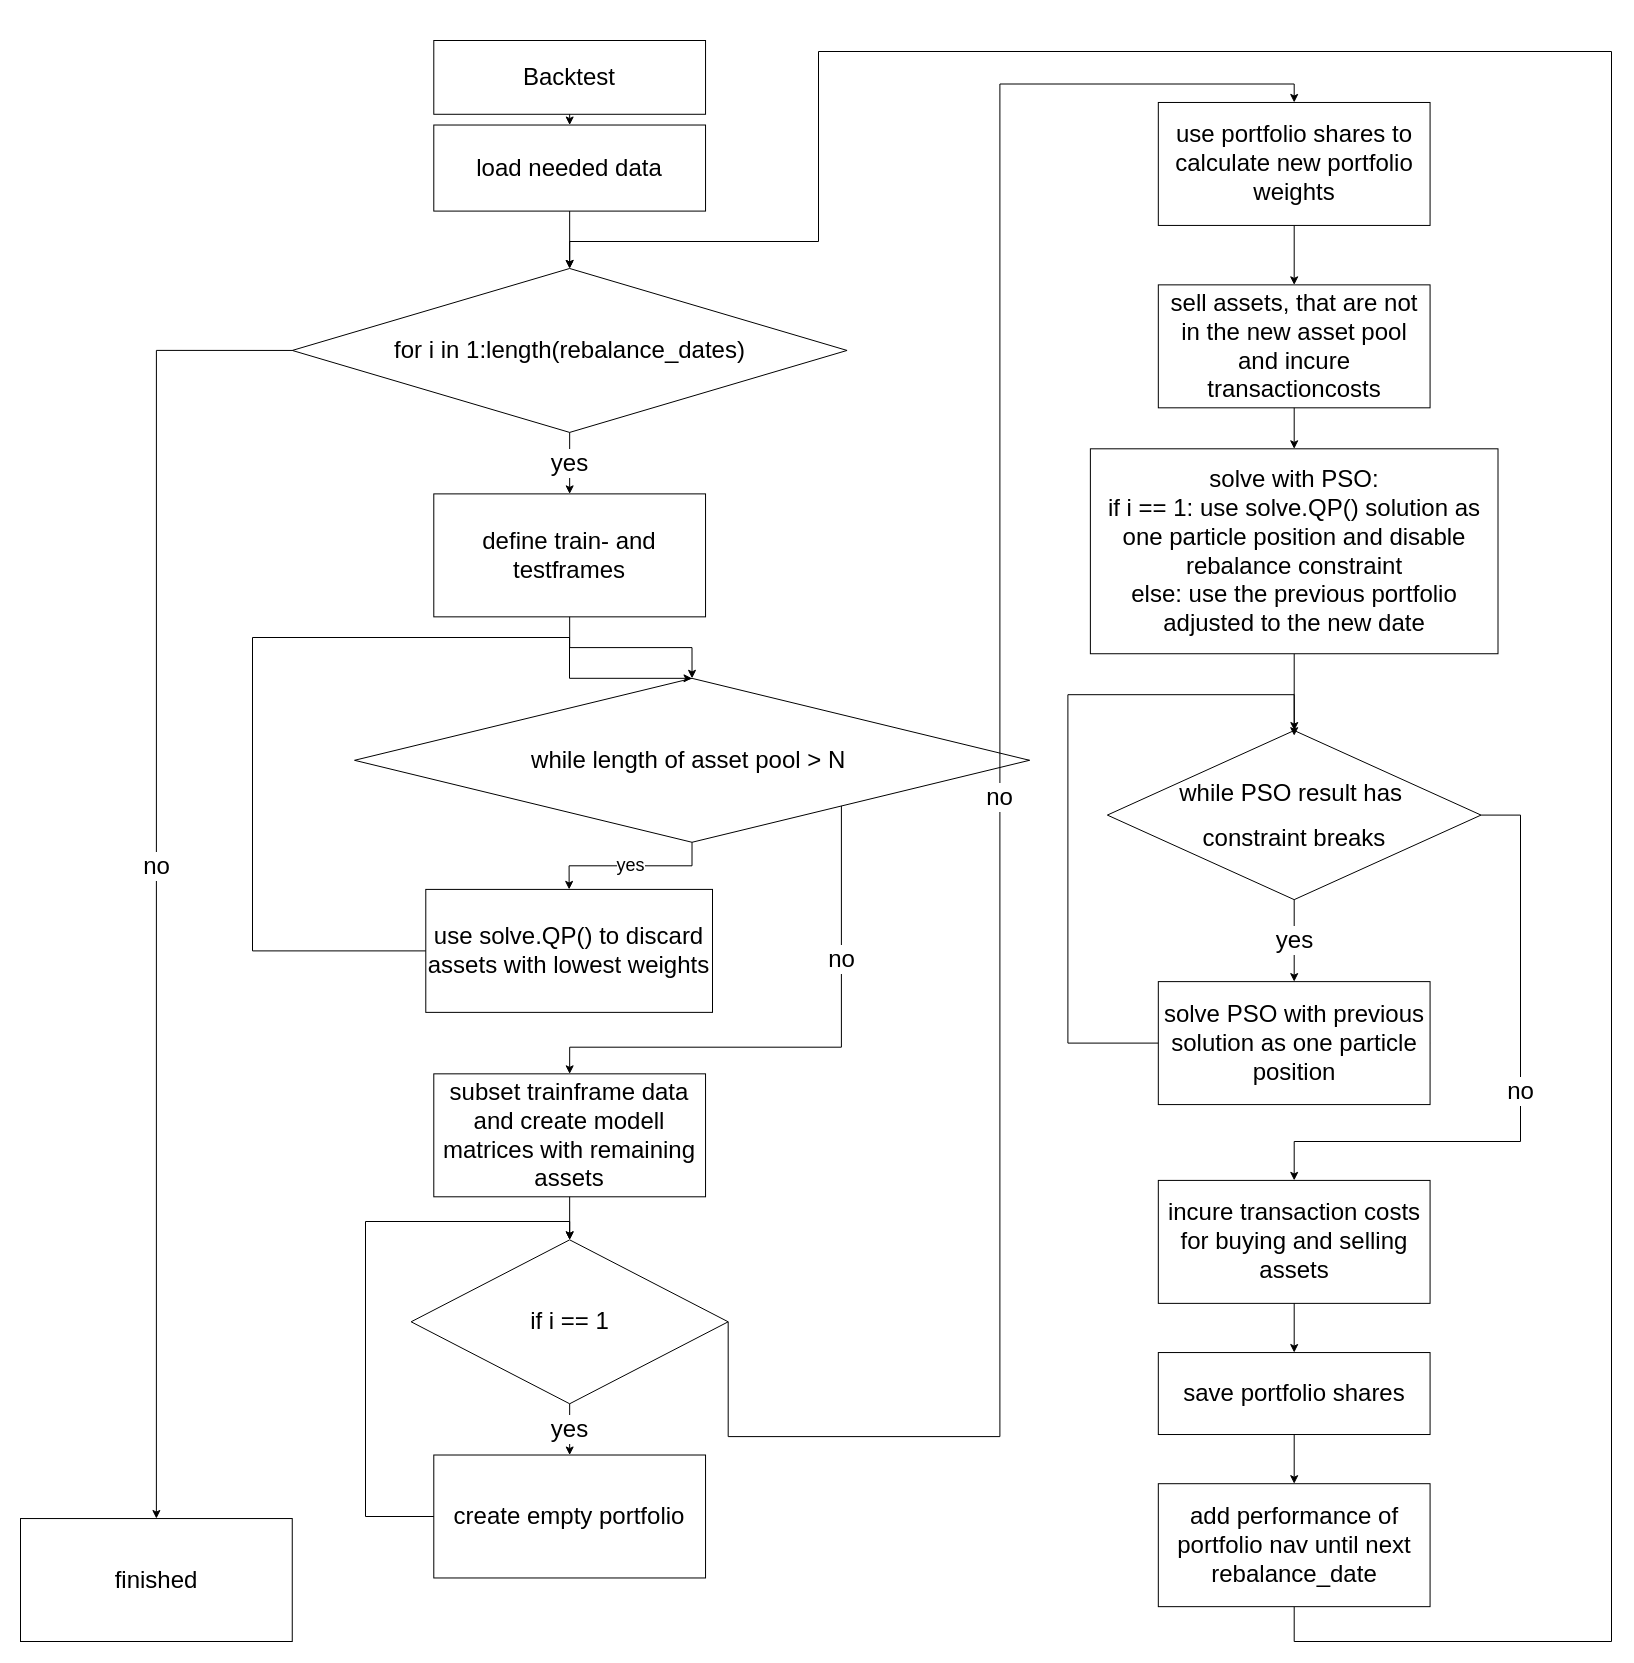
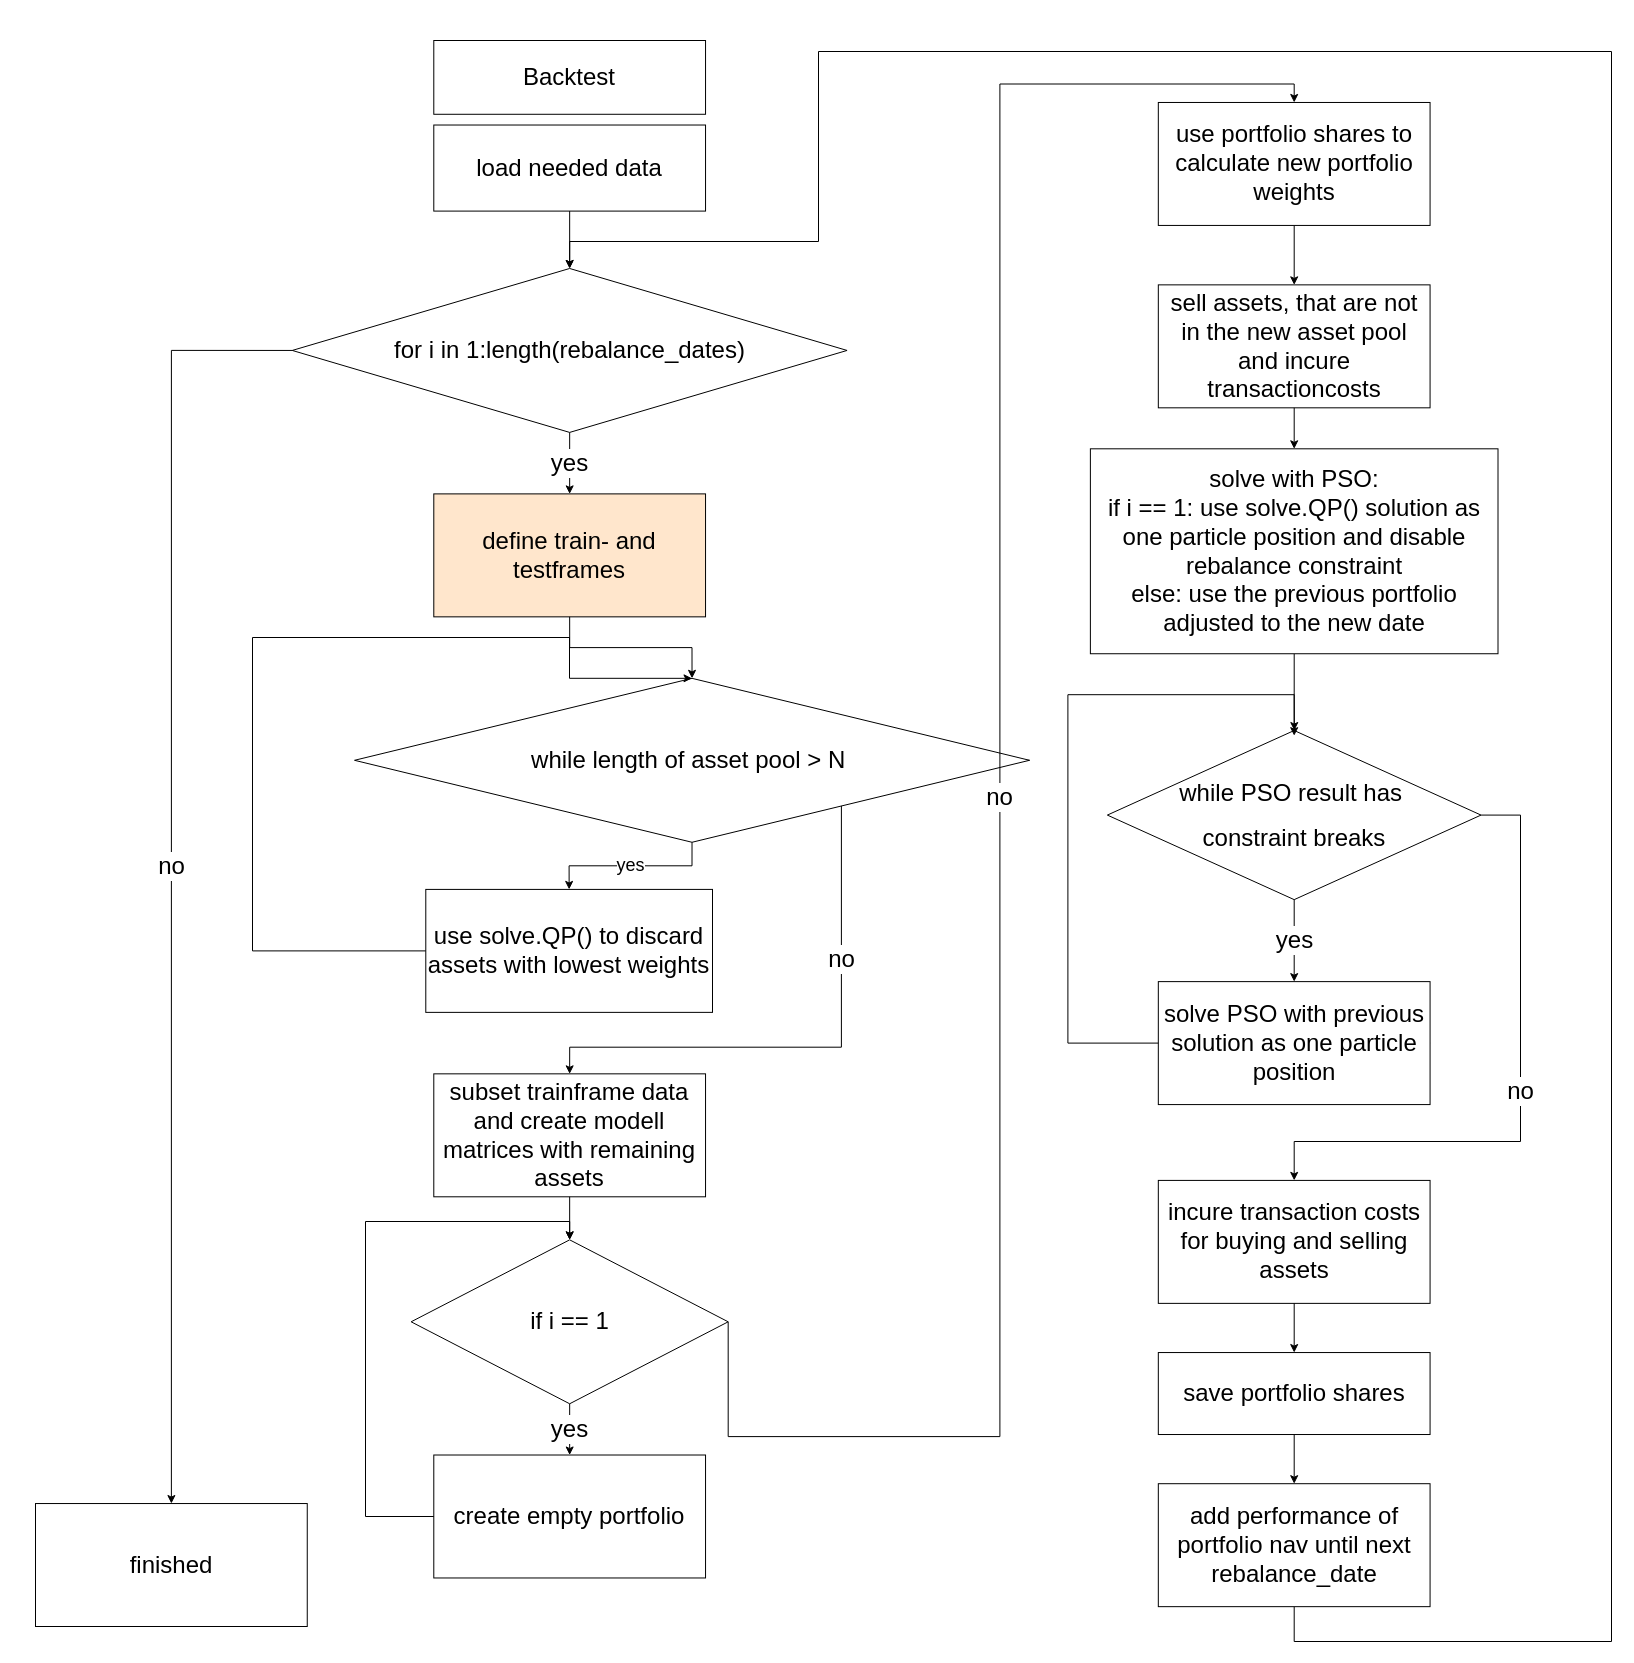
  <mxCell id="0" />
  <mxCell id="1" parent="0" />
  <mxCell id="2" value="" style="group" parent="1" vertex="1" connectable="0"><mxGeometry x="20" y="20" width="1592" height="1621" as="geometry" /></mxCell>
  <mxCell id="3" value="&lt;h1&gt;&lt;span style=&quot;font-weight: normal&quot;&gt;Backtest&lt;/span&gt;&lt;/h1&gt;" style="whiteSpace=wrap;html=1;" parent="2" vertex="1"><mxGeometry x="413.286" y="20" width="271.75" height="73.775" as="geometry" /></mxCell>
  <mxCell id="4" value="&lt;h1&gt;&lt;span style=&quot;font-weight: normal&quot;&gt;load needed data&lt;/span&gt;&lt;/h1&gt;" style="whiteSpace=wrap;html=1;" parent="2" vertex="1"><mxGeometry x="413.286" y="104.515" width="271.75" height="86.071" as="geometry" /></mxCell>
- <mxCell id="5" style="edgeStyle=orthogonalEdgeStyle;rounded=0;orthogonalLoop=1;jettySize=auto;html=1;exitX=0.5;exitY=1;exitDx=0;exitDy=0;entryX=0.5;entryY=0;entryDx=0;entryDy=0;" parent="2" source="3" target="4" edge="1"><mxGeometry relative="1" as="geometry" /></mxCell>
  <mxCell id="6" value="&lt;h1&gt;&lt;span style=&quot;font-weight: normal&quot;&gt;for i in 1:length(rebalance_dates)&lt;/span&gt;&lt;/h1&gt;" style="rhombus;whiteSpace=wrap;html=1;" parent="2" vertex="1"><mxGeometry x="271.75" y="247.966" width="554.822" height="163.944" as="geometry" /></mxCell>
  <mxCell id="7" style="edgeStyle=orthogonalEdgeStyle;rounded=0;orthogonalLoop=1;jettySize=auto;html=1;exitX=0.5;exitY=1;exitDx=0;exitDy=0;entryX=0.5;entryY=0;entryDx=0;entryDy=0;" parent="2" source="4" target="6" edge="1"><mxGeometry relative="1" as="geometry" /></mxCell>
- <mxCell id="8" value="&lt;h1&gt;&lt;span style=&quot;font-weight: normal&quot;&gt;define train- and testframes&lt;/span&gt;&lt;/h1&gt;" style="whiteSpace=wrap;html=1;" parent="2" vertex="1"><mxGeometry x="413.286" y="473.389" width="271.75" height="122.958" as="geometry" /></mxCell>
+ <mxCell id="8" value="&lt;h1&gt;&lt;span style=&quot;font-weight: normal&quot;&gt;define train- and testframes&lt;/span&gt;&lt;/h1&gt;" style="whiteSpace=wrap;html=1;fillColor=#ffe6cc;" parent="2" vertex="1"><mxGeometry x="413.286" y="473.389" width="271.75" height="122.958" as="geometry" /></mxCell>
  <mxCell id="9" value="&lt;font style=&quot;font-size: 24px&quot;&gt;yes&lt;/font&gt;" style="edgeStyle=orthogonalEdgeStyle;rounded=0;orthogonalLoop=1;jettySize=auto;html=1;exitX=0.5;exitY=1;exitDx=0;exitDy=0;entryX=0.5;entryY=0;entryDx=0;entryDy=0;" parent="2" source="6" target="8" edge="1"><mxGeometry relative="1" as="geometry" /></mxCell>
  <mxCell id="10" value="&lt;h1&gt;&lt;span style=&quot;font-weight: normal&quot;&gt;subset trainframe data and create modell matrices with remaining assets&lt;/span&gt;&lt;/h1&gt;" style="whiteSpace=wrap;html=1;" parent="2" vertex="1"><mxGeometry x="413.286" y="1053.343" width="271.75" height="122.958" as="geometry" /></mxCell>
  <mxCell id="11" value="&lt;font style=&quot;font-size: 24px&quot;&gt;no&lt;/font&gt;" style="edgeStyle=orthogonalEdgeStyle;rounded=0;orthogonalLoop=1;jettySize=auto;html=1;exitX=1;exitY=0.5;exitDx=0;exitDy=0;entryX=0.5;entryY=0;entryDx=0;entryDy=0;" parent="2" source="12" target="10" edge="1"><mxGeometry relative="1" as="geometry"><Array as="points"><mxPoint x="820.91" y="739.799" /><mxPoint x="820.91" y="1026.702" /><mxPoint x="549.161" y="1026.702" /></Array></mxGeometry></mxCell>
  <mxCell id="12" value="&lt;h1&gt;&lt;span style=&quot;font-weight: normal&quot;&gt;while length of asset pool &amp;gt; N&amp;nbsp;&lt;/span&gt;&lt;/h1&gt;" style="rhombus;whiteSpace=wrap;html=1;" parent="2" vertex="1"><mxGeometry x="334.026" y="657.827" width="675" height="163.944" as="geometry" /></mxCell>
  <mxCell id="13" style="edgeStyle=orthogonalEdgeStyle;rounded=0;orthogonalLoop=1;jettySize=auto;html=1;exitX=0.5;exitY=1;exitDx=0;exitDy=0;entryX=0.5;entryY=0;entryDx=0;entryDy=0;" parent="2" source="8" target="12" edge="1"><mxGeometry relative="1" as="geometry" /></mxCell>
  <mxCell id="14" style="edgeStyle=orthogonalEdgeStyle;rounded=0;orthogonalLoop=1;jettySize=auto;html=1;exitX=1;exitY=0.5;exitDx=0;exitDy=0;entryX=0.5;entryY=0;entryDx=0;entryDy=0;entryPerimeter=0;" parent="2" source="15" target="12" edge="1"><mxGeometry relative="1" as="geometry"><mxPoint x="549.161" y="637.334" as="targetPoint" /><Array as="points"><mxPoint x="232" y="930" /><mxPoint x="232" y="617" /><mxPoint x="549" y="617" /></Array></mxGeometry></mxCell>
  <mxCell id="15" value="&lt;h1&gt;&lt;span style=&quot;font-weight: normal&quot;&gt;use solve.QP() to discard assets with lowest weights&lt;/span&gt;&lt;/h1&gt;" style="whiteSpace=wrap;html=1;" parent="2" vertex="1"><mxGeometry x="405.29" y="868.91" width="286.71" height="122.96" as="geometry" /></mxCell>
  <mxCell id="16" value="&lt;font style=&quot;font-size: 18px&quot;&gt;yes&lt;/font&gt;" style="edgeStyle=orthogonalEdgeStyle;rounded=0;orthogonalLoop=1;jettySize=auto;html=1;exitX=0.5;exitY=1;exitDx=0;exitDy=0;entryX=0.5;entryY=0;entryDx=0;entryDy=0;" parent="2" source="12" target="15" edge="1"><mxGeometry relative="1" as="geometry" /></mxCell>
  <mxCell id="17" value="&lt;h1&gt;&lt;span style=&quot;font-weight: normal&quot;&gt;sell assets, that are not in the new asset pool and incure transactioncosts&lt;/span&gt;&lt;/h1&gt;" style="whiteSpace=wrap;html=1;" parent="2" vertex="1"><mxGeometry x="1137.816" y="264.36" width="271.75" height="122.958" as="geometry" /></mxCell>
  <mxCell id="18" value="&lt;h1&gt;&lt;span style=&quot;font-weight: normal&quot;&gt;while PSO result has&amp;nbsp;&lt;/span&gt;&lt;/h1&gt;&lt;h1&gt;&lt;span style=&quot;font-weight: normal&quot;&gt;constraint breaks&lt;/span&gt;&lt;/h1&gt;" style="rhombus;whiteSpace=wrap;html=1;" parent="2" vertex="1"><mxGeometry x="1086.86" y="710" width="373.66" height="169.15" as="geometry" /></mxCell>
  <mxCell id="19" style="edgeStyle=orthogonalEdgeStyle;rounded=0;orthogonalLoop=1;jettySize=auto;html=1;exitX=0.5;exitY=1;exitDx=0;exitDy=0;" parent="2" source="20" target="18" edge="1"><mxGeometry relative="1" as="geometry" /></mxCell>
  <mxCell id="20" value="&lt;h1&gt;&lt;span style=&quot;font-weight: normal&quot;&gt;solve with PSO:&lt;br&gt;if i == 1: use solve.QP() solution as one particle position and disable rebalance constraint&lt;br&gt;else: use the previous portfolio adjusted to the new date&lt;/span&gt;&lt;/h1&gt;" style="whiteSpace=wrap;html=1;" parent="2" vertex="1"><mxGeometry x="1069.878" y="428.305" width="407.624" height="204.93" as="geometry" /></mxCell>
  <mxCell id="21" style="edgeStyle=orthogonalEdgeStyle;rounded=0;orthogonalLoop=1;jettySize=auto;html=1;exitX=0.5;exitY=1;exitDx=0;exitDy=0;entryX=0.5;entryY=0;entryDx=0;entryDy=0;" parent="2" source="17" target="20" edge="1"><mxGeometry relative="1" as="geometry" /></mxCell>
  <mxCell id="22" style="edgeStyle=orthogonalEdgeStyle;rounded=0;orthogonalLoop=1;jettySize=auto;html=1;exitX=1;exitY=0.5;exitDx=0;exitDy=0;" parent="2" source="23" edge="1"><mxGeometry relative="1" as="geometry"><mxPoint x="1273.691" y="715.207" as="targetPoint" /><Array as="points"><mxPoint x="1047.368" y="1022.603" /><mxPoint x="1047.368" y="674.221" /><mxPoint x="1273.826" y="674.221" /></Array></mxGeometry></mxCell>
  <mxCell id="23" value="&lt;h1&gt;&lt;span style=&quot;font-weight: normal&quot;&gt;solve PSO with previous solution as one particle position&lt;/span&gt;&lt;/h1&gt;" style="whiteSpace=wrap;html=1;" parent="2" vertex="1"><mxGeometry x="1137.816" y="961.124" width="271.75" height="122.958" as="geometry" /></mxCell>
  <mxCell id="24" value="&lt;font style=&quot;font-size: 24px&quot;&gt;yes&lt;/font&gt;" style="edgeStyle=orthogonalEdgeStyle;rounded=0;orthogonalLoop=1;jettySize=auto;html=1;exitX=0.5;exitY=1;exitDx=0;exitDy=0;entryX=0.5;entryY=0;entryDx=0;entryDy=0;" parent="2" source="18" target="23" edge="1"><mxGeometry relative="1" as="geometry" /></mxCell>
  <mxCell id="25" value="&lt;h1&gt;&lt;span style=&quot;font-weight: normal&quot;&gt;incure transaction costs for buying and selling assets&lt;/span&gt;&lt;/h1&gt;" style="whiteSpace=wrap;html=1;" parent="2" vertex="1"><mxGeometry x="1137.816" y="1159.906" width="271.75" height="122.958" as="geometry" /></mxCell>
  <mxCell id="26" value="&lt;font style=&quot;font-size: 24px&quot;&gt;no&lt;/font&gt;" style="edgeStyle=orthogonalEdgeStyle;rounded=0;orthogonalLoop=1;jettySize=auto;html=1;exitX=1;exitY=0.5;exitDx=0;exitDy=0;entryX=0.5;entryY=0;entryDx=0;entryDy=0;" parent="2" source="18" target="25" edge="1"><mxGeometry relative="1" as="geometry"><Array as="points"><mxPoint x="1500" y="795" /><mxPoint x="1500" y="1121" /><mxPoint x="1274" y="1121" /></Array></mxGeometry></mxCell>
  <mxCell id="27" value="&lt;h1&gt;&lt;span style=&quot;font-weight: normal&quot;&gt;save portfolio shares&lt;/span&gt;&lt;/h1&gt;" style="whiteSpace=wrap;html=1;" parent="2" vertex="1"><mxGeometry x="1137.816" y="1332.048" width="271.75" height="81.972" as="geometry" /></mxCell>
  <mxCell id="28" style="edgeStyle=orthogonalEdgeStyle;rounded=0;orthogonalLoop=1;jettySize=auto;html=1;exitX=0.5;exitY=1;exitDx=0;exitDy=0;entryX=0.5;entryY=0;entryDx=0;entryDy=0;" parent="2" source="25" target="27" edge="1"><mxGeometry relative="1" as="geometry" /></mxCell>
  <mxCell id="29" style="edgeStyle=orthogonalEdgeStyle;rounded=0;orthogonalLoop=1;jettySize=auto;html=1;exitX=0.5;exitY=1;exitDx=0;exitDy=0;entryX=0.5;entryY=0;entryDx=0;entryDy=0;" parent="2" source="30" target="6" edge="1"><mxGeometry relative="1" as="geometry"><mxPoint x="549.161" y="165.994" as="targetPoint" /><Array as="points"><mxPoint x="1274" y="1621" /><mxPoint x="1591" y="1621" /><mxPoint x="1591" y="31" /><mxPoint x="798" y="31" /><mxPoint x="798" y="221" /><mxPoint x="549" y="221" /></Array></mxGeometry></mxCell>
  <mxCell id="30" value="&lt;h1&gt;&lt;span style=&quot;font-weight: normal&quot;&gt;add performance of portfolio nav until next rebalance_date&lt;/span&gt;&lt;/h1&gt;" style="whiteSpace=wrap;html=1;" parent="2" vertex="1"><mxGeometry x="1137.816" y="1463.204" width="271.75" height="122.958" as="geometry" /></mxCell>
  <mxCell id="31" style="edgeStyle=orthogonalEdgeStyle;rounded=0;orthogonalLoop=1;jettySize=auto;html=1;exitX=0.5;exitY=1;exitDx=0;exitDy=0;entryX=0.5;entryY=0;entryDx=0;entryDy=0;" parent="2" source="27" target="30" edge="1"><mxGeometry relative="1" as="geometry" /></mxCell>
  <mxCell id="32" value="&lt;h1&gt;&lt;span style=&quot;font-weight: normal&quot;&gt;if i == 1&lt;/span&gt;&lt;/h1&gt;" style="rhombus;whiteSpace=wrap;html=1;" parent="2" vertex="1"><mxGeometry x="390.64" y="1219.336" width="317.041" height="163.944" as="geometry" /></mxCell>
  <mxCell id="33" style="edgeStyle=orthogonalEdgeStyle;rounded=0;orthogonalLoop=1;jettySize=auto;html=1;exitX=0.5;exitY=1;exitDx=0;exitDy=0;entryX=0.5;entryY=0;entryDx=0;entryDy=0;" parent="2" source="10" target="32" edge="1"><mxGeometry relative="1" as="geometry" /></mxCell>
  <mxCell id="34" style="edgeStyle=orthogonalEdgeStyle;rounded=0;orthogonalLoop=1;jettySize=auto;html=1;exitX=1;exitY=0.5;exitDx=0;exitDy=0;entryX=0.5;entryY=0;entryDx=0;entryDy=0;" parent="2" source="35" target="32" edge="1"><mxGeometry relative="1" as="geometry"><mxPoint x="549.161" y="1237.78" as="targetPoint" /><Array as="points"><mxPoint x="345" y="1496" /><mxPoint x="345" y="1201" /><mxPoint x="549" y="1201" /></Array></mxGeometry></mxCell>
  <mxCell id="35" value="&lt;h1&gt;&lt;span style=&quot;font-weight: normal&quot;&gt;create empty portfolio&lt;/span&gt;&lt;/h1&gt;" style="whiteSpace=wrap;html=1;" parent="2" vertex="1"><mxGeometry x="413.286" y="1434.513" width="271.75" height="122.958" as="geometry" /></mxCell>
  <mxCell id="36" value="&lt;font style=&quot;font-size: 24px&quot;&gt;yes&lt;/font&gt;" style="edgeStyle=orthogonalEdgeStyle;rounded=0;orthogonalLoop=1;jettySize=auto;html=1;exitX=0.5;exitY=1;exitDx=0;exitDy=0;entryX=0.5;entryY=0;entryDx=0;entryDy=0;" parent="2" source="32" target="35" edge="1"><mxGeometry relative="1" as="geometry" /></mxCell>
  <mxCell id="37" style="edgeStyle=orthogonalEdgeStyle;rounded=0;orthogonalLoop=1;jettySize=auto;html=1;exitX=0.5;exitY=1;exitDx=0;exitDy=0;entryX=0.5;entryY=0;entryDx=0;entryDy=0;" parent="2" source="38" target="17" edge="1"><mxGeometry relative="1" as="geometry" /></mxCell>
  <mxCell id="38" value="&lt;h1&gt;&lt;span style=&quot;font-weight: normal&quot;&gt;use portfolio shares to calculate new portfolio weights&lt;/span&gt;&lt;/h1&gt;" style="whiteSpace=wrap;html=1;" parent="2" vertex="1"><mxGeometry x="1137.816" y="81.972" width="271.75" height="122.958" as="geometry" /></mxCell>
  <mxCell id="39" value="&lt;font style=&quot;font-size: 24px&quot;&gt;no&lt;/font&gt;" style="edgeStyle=orthogonalEdgeStyle;rounded=0;orthogonalLoop=1;jettySize=auto;html=1;exitX=1;exitY=0.5;exitDx=0;exitDy=0;entryX=0.5;entryY=0;entryDx=0;entryDy=0;" parent="2" source="32" target="38" edge="1"><mxGeometry relative="1" as="geometry"><Array as="points"><mxPoint x="707.681" y="1416.07" /><mxPoint x="979.431" y="1416.07" /><mxPoint x="979.431" y="63.528" /><mxPoint x="1273.826" y="63.528" /></Array></mxGeometry></mxCell>
- <mxCell id="40" value="&lt;h1&gt;&lt;span style=&quot;font-weight: normal&quot;&gt;finished&lt;/span&gt;&lt;/h1&gt;" style="whiteSpace=wrap;html=1;" parent="2" vertex="1"><mxGeometry y="1498.042" width="271.75" height="122.958" as="geometry" /></mxCell>
+ <mxCell id="40" value="&lt;h1&gt;&lt;span style=&quot;font-weight: normal&quot;&gt;finished&lt;/span&gt;&lt;/h1&gt;" style="whiteSpace=wrap;html=1;" parent="2" vertex="1"><mxGeometry x="15" y="1483.042" width="271.75" height="122.958" as="geometry" /></mxCell>
  <mxCell id="41" value="&lt;font style=&quot;font-size: 24px&quot;&gt;no&lt;/font&gt;" style="edgeStyle=orthogonalEdgeStyle;rounded=0;orthogonalLoop=1;jettySize=auto;html=1;exitX=0;exitY=0.5;exitDx=0;exitDy=0;entryX=0.5;entryY=0;entryDx=0;entryDy=0;" parent="2" source="6" target="40" edge="1"><mxGeometry relative="1" as="geometry"><mxPoint x="141.536" y="1190.646" as="targetPoint" /></mxGeometry></mxCell>
